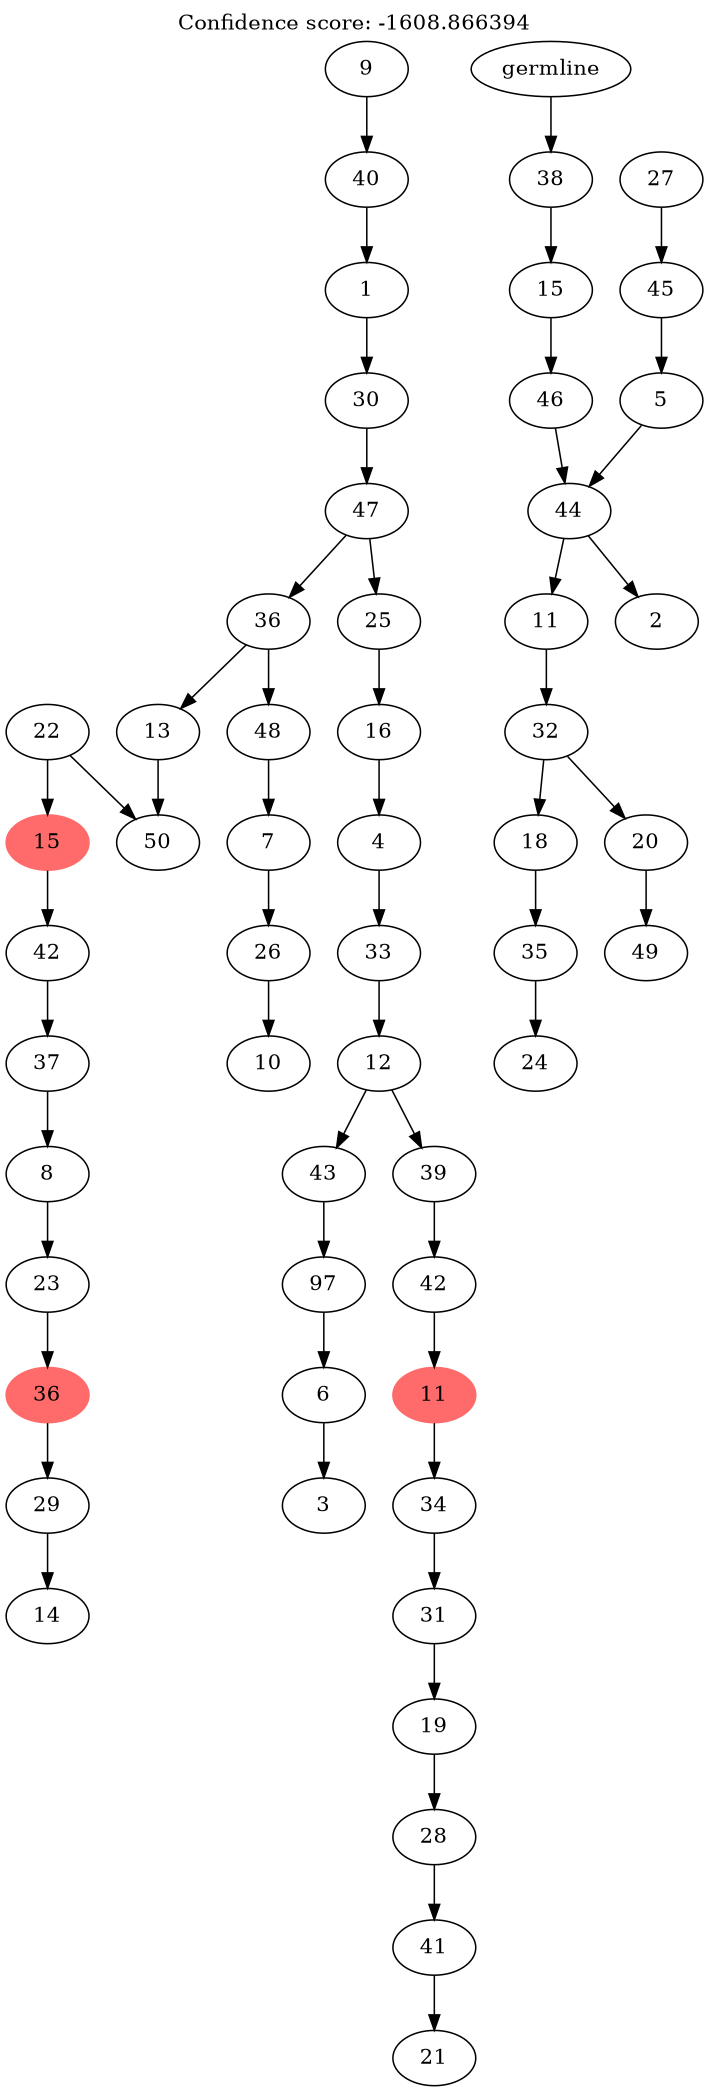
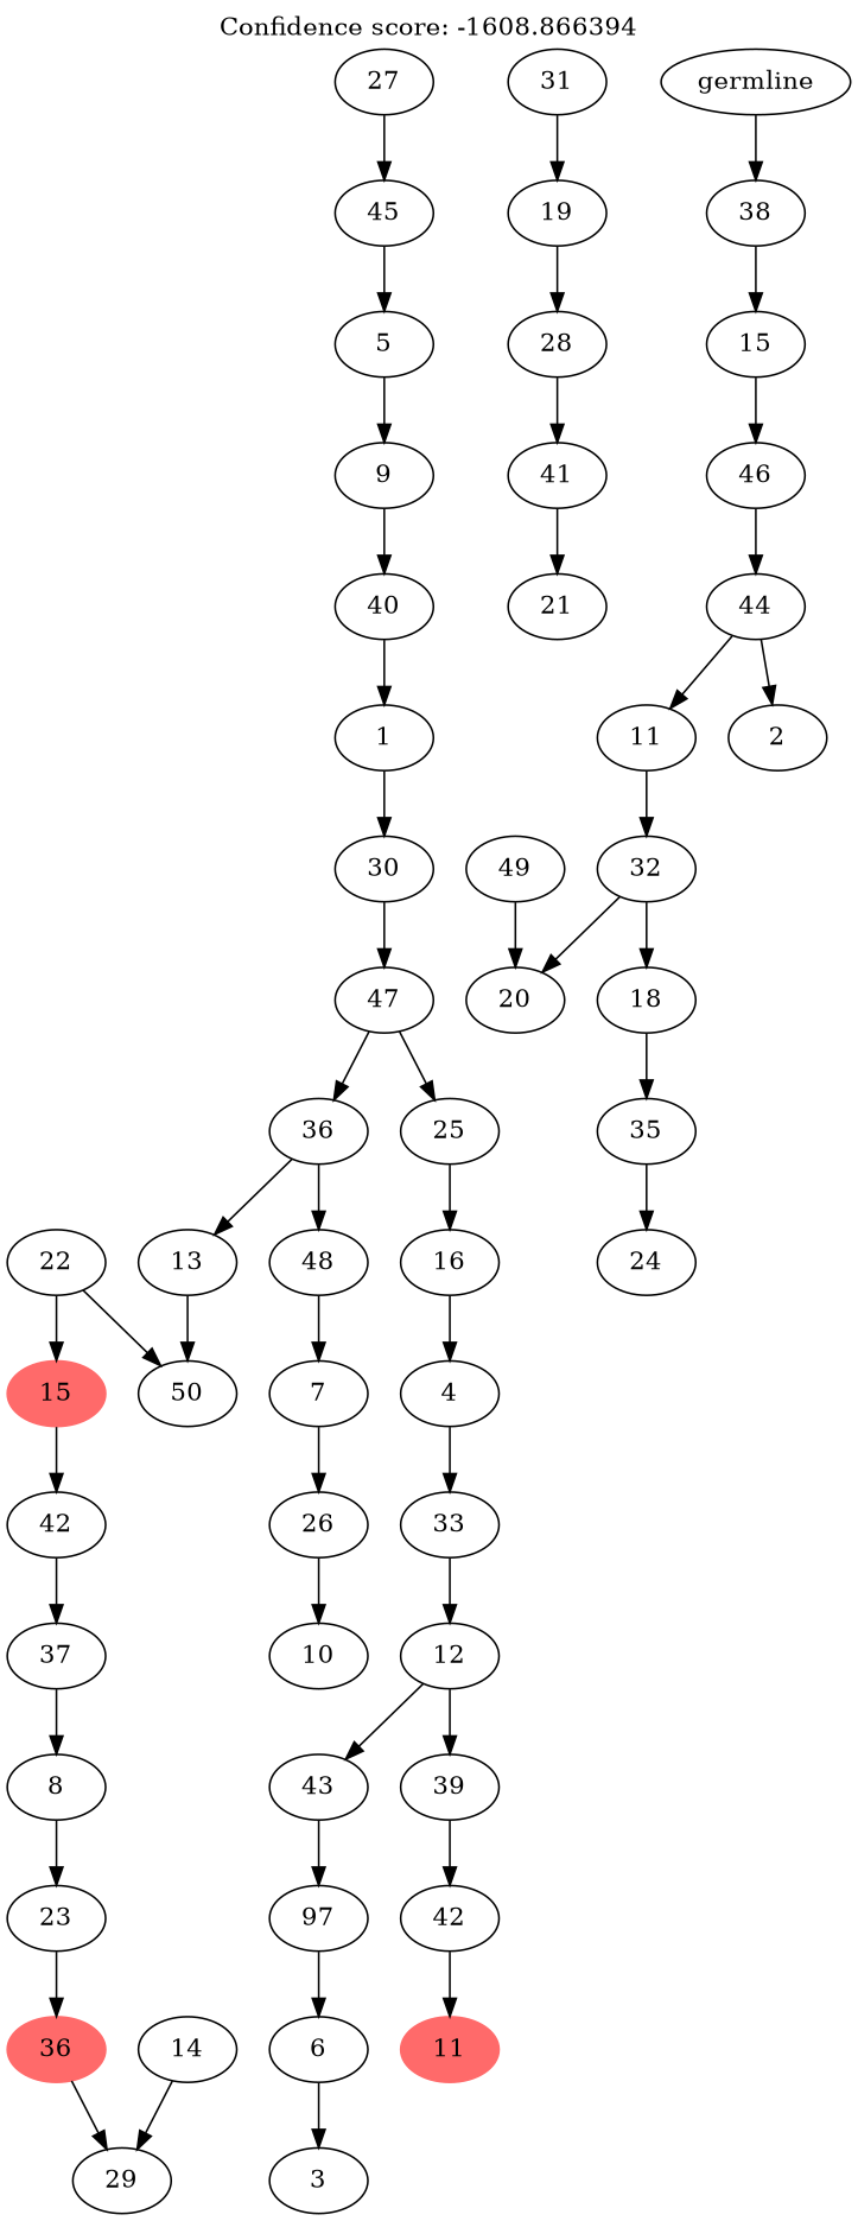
  digraph {
    label="Confidence score: -1608.866394"
    labelloc=t
    n1 [label=26]
    n2 [label=10]
    n3 [label=7]
    n4 [label=48]
    n5 [label=29]
    n6 [label=14]
    n7 [color=indianred1 label=36 style=filled]
    n8 [label=23]
    n9 [label=8]
    n10 [label=37]
    n11 [label=42]
    n12 [color=indianred1 label=15 style=filled]
    n13 [label=22]
    n14 [label=50]
    n15 [label=13]
    n16 [label=36]
    n17 [label=6]
    n18 [label=3]
    n19 [label=97]
    n20 [label=43]
    n21 [label=41]
    n22 [label=21]
    n23 [label=28]
    n24 [label=19]
    n25 [label=31]
-   n26 [label=34]
    n27 [color=indianred1 label=11 style=filled]
    n28 [label=42]
    n29 [label=39]
    n30 [label=12]
    n31 [label=33]
    n32 [label=4]
    n33 [label=16]
    n34 [label=25]
    n35 [label=47]
    n36 [label=30]
    n37 [label=1]
    n38 [label=40]
    n39 [label=9]
    n40 [label=5]
    n41 [label=45]
    n42 [label=27]
    n43 [label=24]
    n44 [label=35]
    n45 [label=18]
    n46 [label=32]
    n47 [label=20]
    n48 [label=11]
    n49 [label=49]
    n50 [label=2]
    n51 [label=44]
    n52 [label=46]
    n53 [label=15]
    n54 [label=38]
    n55 [label=germline]
    n1 -> n2
    n3 -> n1
    n4 -> n3
-   n5 -> n6
+   n6 -> n5
    n7 -> n5
    n8 -> n7
    n9 -> n8
    n10 -> n9
    n11 -> n10
    n12 -> n11
    n13 -> n12
    n13 -> n14
    n15 -> n14
    n16 -> n4
    n16 -> n15
    n17 -> n18
    n19 -> n17
    n20 -> n19
    n21 -> n22
    n23 -> n21
    n24 -> n23
    n25 -> n24
-   n26 -> n25
-   n27 -> n26
    n28 -> n27
    n29 -> n28
    n30 -> n20
    n30 -> n29
    n31 -> n30
    n32 -> n31
    n33 -> n32
    n34 -> n33
    n35 -> n16
    n35 -> n34
    n36 -> n35
    n37 -> n36
    n38 -> n37
    n39 -> n38
-   n40 -> n51
+   n40 -> n39
    n41 -> n40
    n42 -> n41
    n44 -> n43
    n45 -> n44
    n46 -> n45
    n46 -> n47
-   n47 -> n49
+   n49 -> n47
    n48 -> n46
    n51 -> n48
    n51 -> n50
    n52 -> n51
    n53 -> n52
    n54 -> n53
    n55 -> n54
  }
